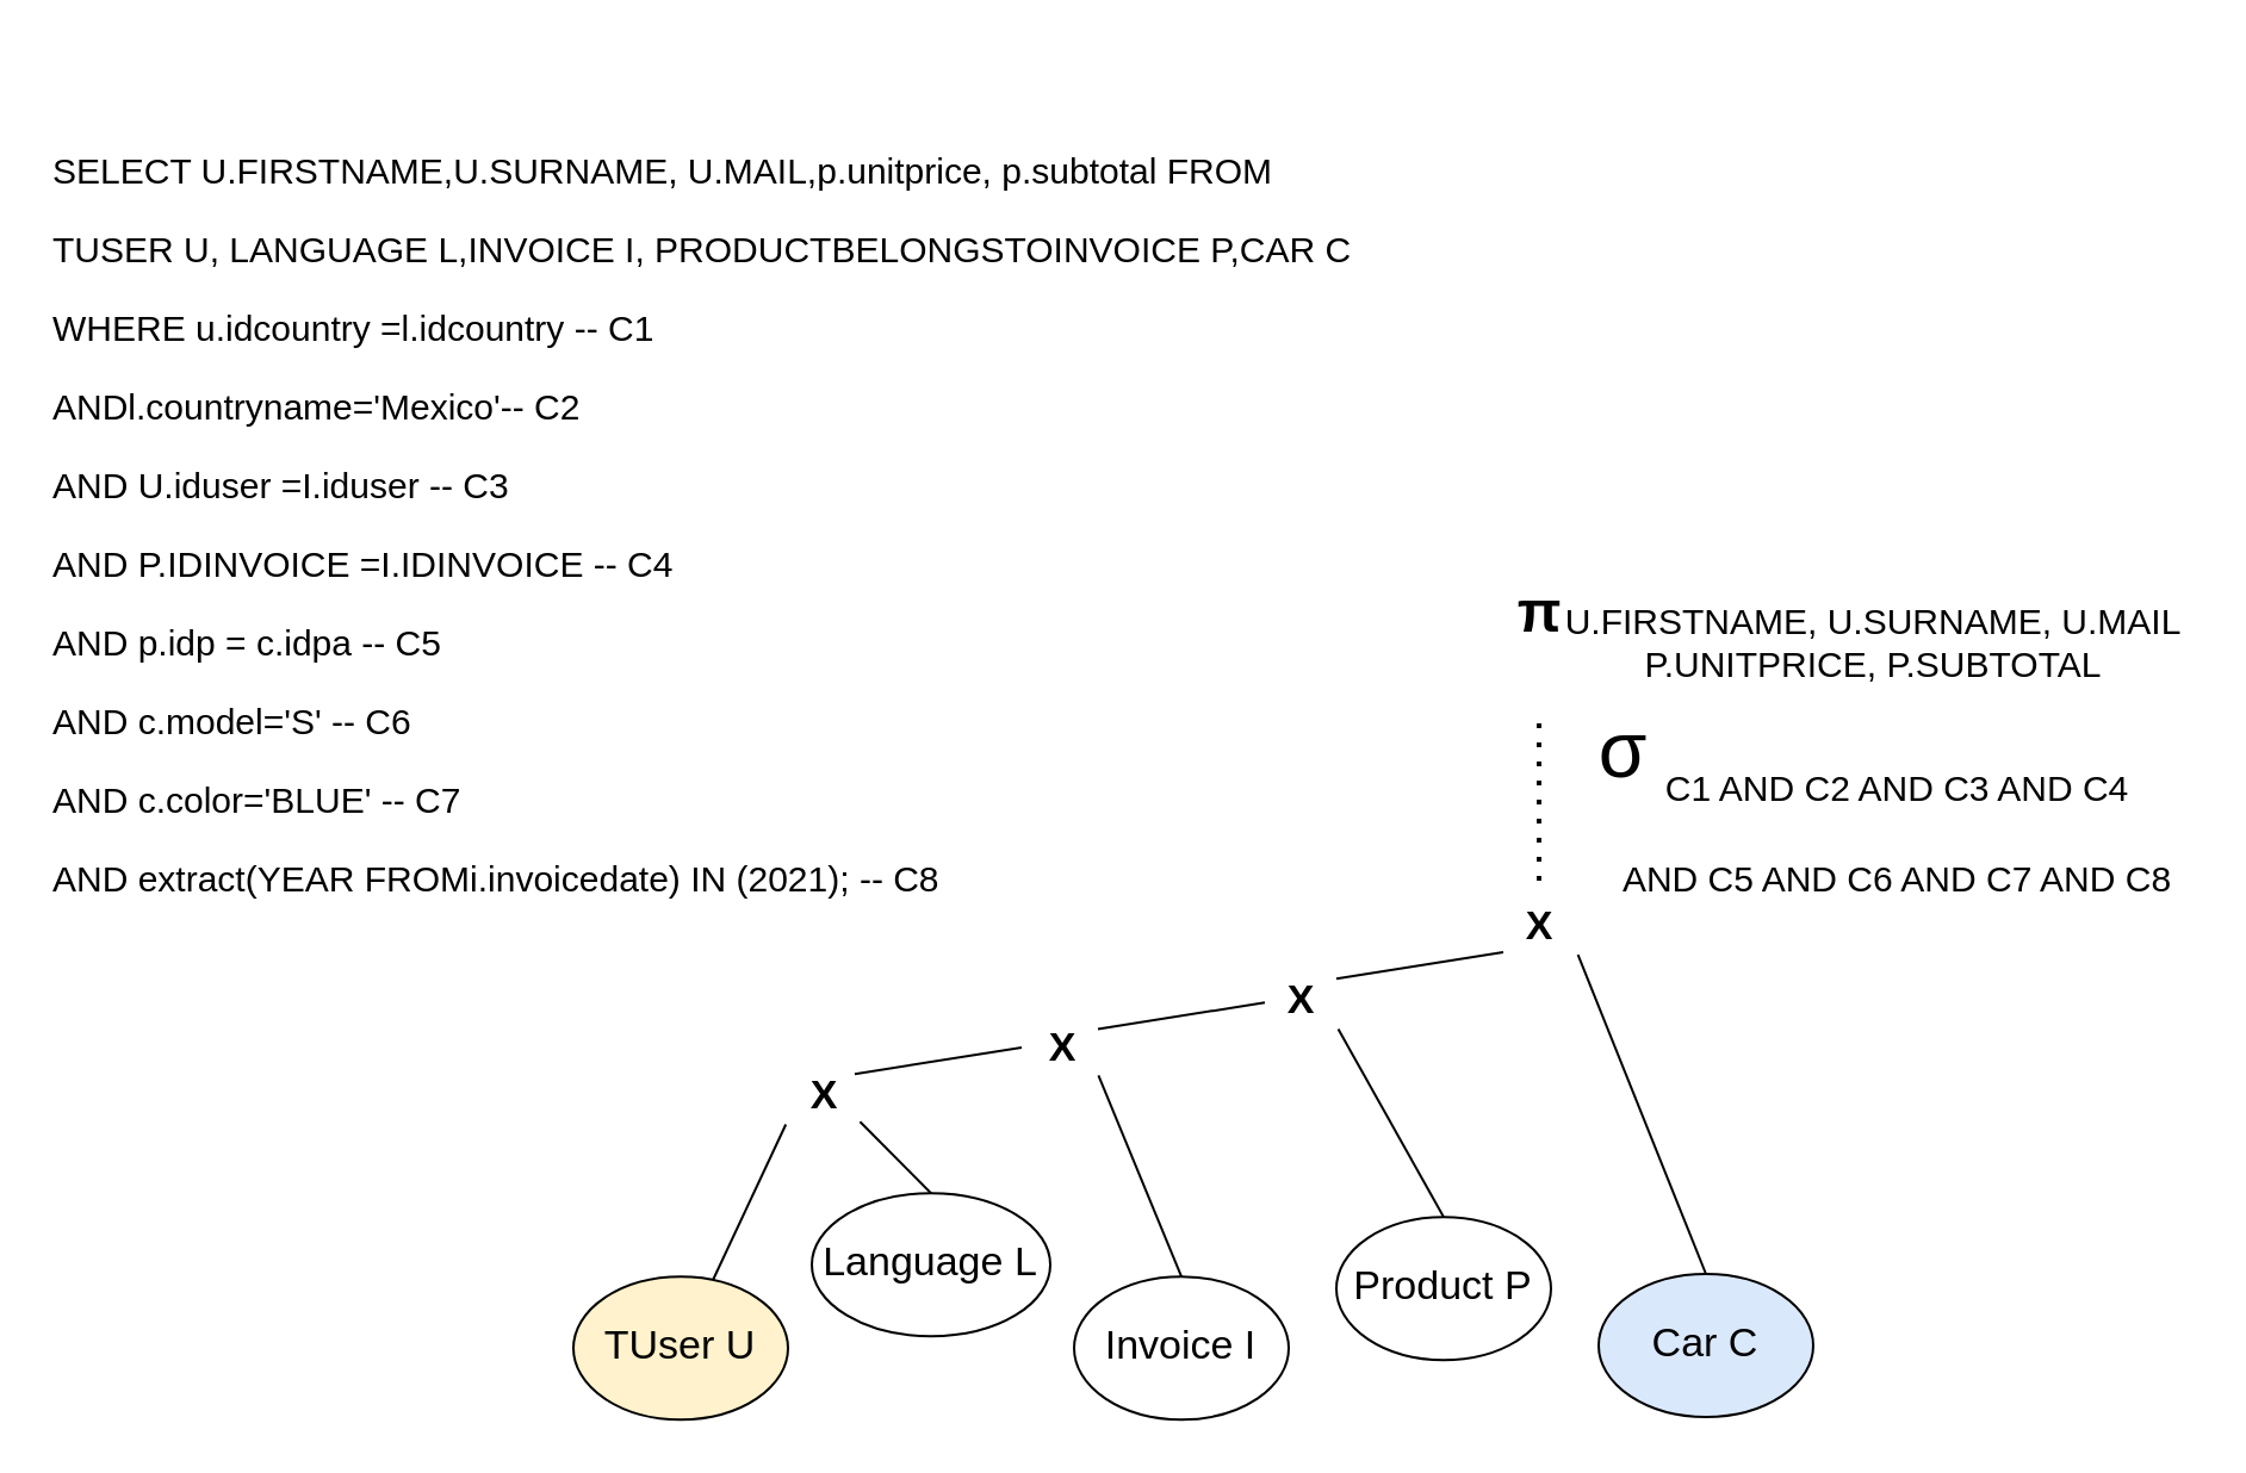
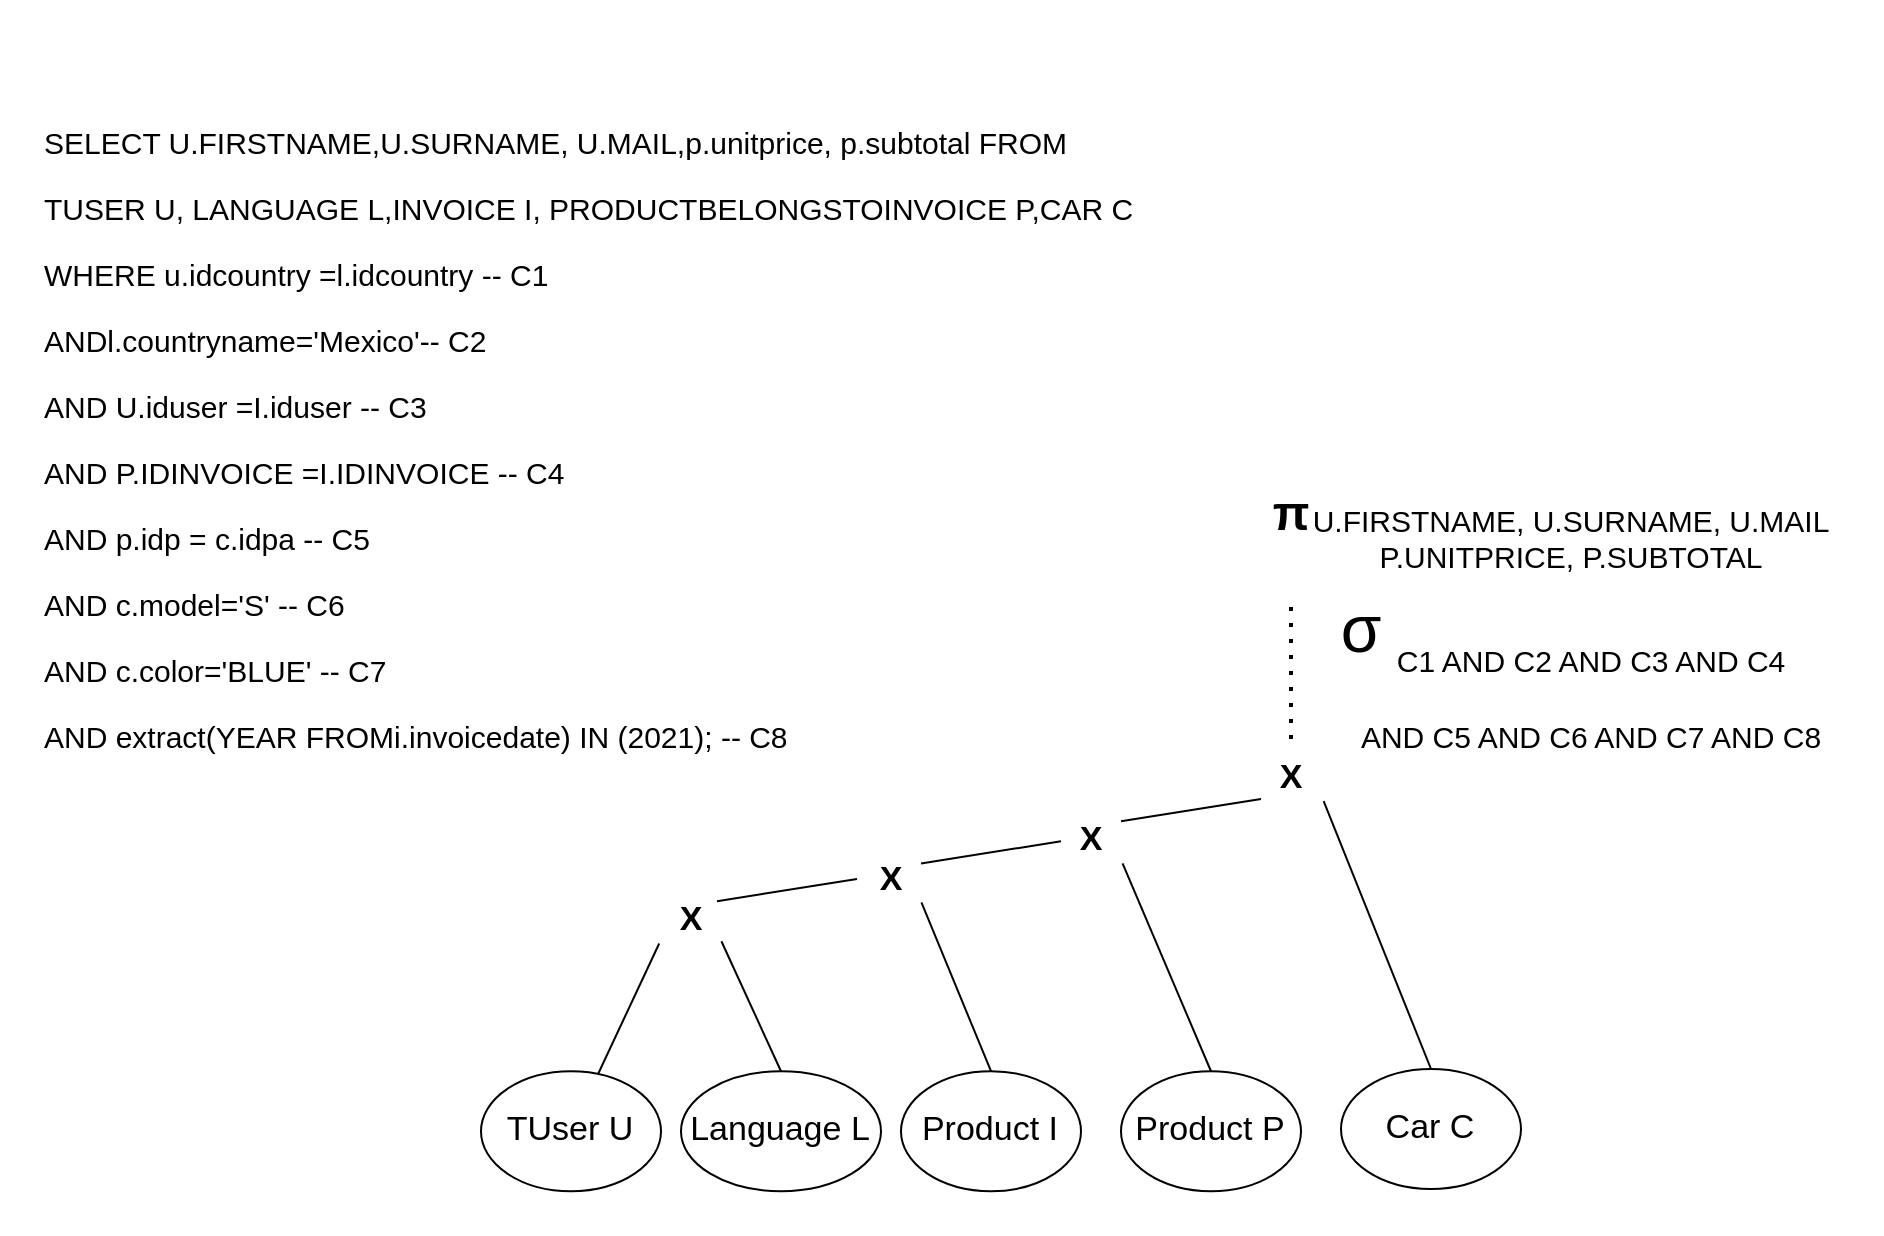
  <mxCell id="0" />
  <mxCell id="1" parent="0" />
  <mxCell id="2" value="&lt;h1 id=&quot;firstHeading&quot; class=&quot;firstHeading mw-first-heading&quot;&gt;&lt;span class=&quot;mw-page-title-main&quot;&gt;π&lt;/span&gt;&lt;/h1&gt;&lt;div&gt;&lt;br&gt;&lt;/div&gt;" style="text;html=1;resizable=0;autosize=1;align=center;verticalAlign=middle;points=[];fillColor=none;strokeColor=none;rounded=0;" parent="1" vertex="1"><mxGeometry x="630" y="229" width="30" height="70" as="geometry" /></mxCell>
  <mxCell id="3" value="" style="endArrow=none;dashed=1;html=1;dashPattern=1 3;strokeWidth=2;rounded=0;" parent="1" target="2" edge="1"><mxGeometry width="50" height="50" relative="1" as="geometry"><mxPoint x="645" y="369" as="sourcePoint" /><mxPoint x="790" y="429" as="targetPoint" /></mxGeometry></mxCell>
  <mxCell id="4" value="&lt;font size=&quot;1&quot;&gt;&lt;b style=&quot;font-size: 17px&quot;&gt;X&lt;/b&gt;&lt;/font&gt;" style="text;html=1;resizable=0;autosize=1;align=center;verticalAlign=middle;points=[];fillColor=none;strokeColor=none;rounded=0;" parent="1" vertex="1"><mxGeometry x="630" y="379" width="30" height="20" as="geometry" /></mxCell>
- <mxCell id="5" value="Car C" style="ellipse;whiteSpace=wrap;html=1;fontSize=17;fillColor=#dae8fc;" parent="1" vertex="1"><mxGeometry x="670" y="534" width="90" height="60" as="geometry" /></mxCell>
+ <mxCell id="5" value="Car C" style="ellipse;whiteSpace=wrap;html=1;fontSize=17;" parent="1" vertex="1"><mxGeometry x="670" y="534" width="90" height="60" as="geometry" /></mxCell>
  <mxCell id="6" value="" style="endArrow=none;html=1;rounded=0;fontSize=17;entryX=1.044;entryY=1.056;entryDx=0;entryDy=0;entryPerimeter=0;exitX=0.5;exitY=0;exitDx=0;exitDy=0;" parent="1" source="5" target="4" edge="1"><mxGeometry width="50" height="50" relative="1" as="geometry"><mxPoint x="700" y="439" as="sourcePoint" /><mxPoint x="750" y="389" as="targetPoint" /></mxGeometry></mxCell>
- <mxCell id="7" value="Product P" style="ellipse;whiteSpace=wrap;html=1;fontSize=17;" parent="1" vertex="1"><mxGeometry x="560" y="510.12" width="90" height="60" as="geometry" /></mxCell>
+ <mxCell id="7" value="Product P" style="ellipse;whiteSpace=wrap;html=1;fontSize=17;" parent="1" vertex="1"><mxGeometry x="560" y="535.12" width="90" height="60" as="geometry" /></mxCell>
  <mxCell id="8" value="" style="endArrow=none;html=1;rounded=0;fontSize=17;exitX=0.5;exitY=0;exitDx=0;exitDy=0;entryX=1.026;entryY=1.056;entryDx=0;entryDy=0;entryPerimeter=0;" parent="1" source="7" target="18" edge="1"><mxGeometry width="50" height="50" relative="1" as="geometry"><mxPoint x="825" y="490.12" as="sourcePoint" /><mxPoint x="700" y="410.12" as="targetPoint" /></mxGeometry></mxCell>
  <mxCell id="9" value="&lt;font size=&quot;1&quot;&gt;&lt;b style=&quot;font-size: 17px&quot;&gt;X&lt;/b&gt;&lt;/font&gt;" style="text;html=1;resizable=0;autosize=1;align=center;verticalAlign=middle;points=[];fillColor=none;strokeColor=none;rounded=0;" parent="1" vertex="1"><mxGeometry x="330" y="450.12" width="30" height="20" as="geometry" /></mxCell>
  <mxCell id="10" value="" style="endArrow=none;html=1;rounded=0;fontSize=17;entryX=-0.03;entryY=1.056;entryDx=0;entryDy=0;entryPerimeter=0;" parent="1" source="11" target="9" edge="1"><mxGeometry width="50" height="50" relative="1" as="geometry"><mxPoint x="605" y="545.12" as="sourcePoint" /><mxPoint x="630" y="440.12" as="targetPoint" /></mxGeometry></mxCell>
- <mxCell id="11" value="TUser U" style="ellipse;whiteSpace=wrap;html=1;fontSize=17;fillColor=#fff2cc;" parent="1" vertex="1"><mxGeometry x="240" y="535.12" width="90" height="60" as="geometry" /></mxCell>
- <mxCell id="12" value="Language L" style="ellipse;whiteSpace=wrap;html=1;fontSize=17;" parent="1" vertex="1"><mxGeometry x="340" y="500.12" width="100" height="60" as="geometry" /></mxCell>
+ <mxCell id="11" value="TUser U" style="ellipse;whiteSpace=wrap;html=1;fontSize=17;" parent="1" vertex="1"><mxGeometry x="240" y="535.12" width="90" height="60" as="geometry" /></mxCell>
+ <mxCell id="12" value="Language L" style="ellipse;whiteSpace=wrap;html=1;fontSize=17;" parent="1" vertex="1"><mxGeometry x="340" y="535.12" width="100" height="60" as="geometry" /></mxCell>
  <mxCell id="13" value="" style="endArrow=none;html=1;rounded=0;fontSize=17;entryX=1.007;entryY=1;entryDx=0;entryDy=0;entryPerimeter=0;exitX=0.5;exitY=0;exitDx=0;exitDy=0;" parent="1" source="12" target="9" edge="1"><mxGeometry width="50" height="50" relative="1" as="geometry"><mxPoint x="336.25" y="545.132" as="sourcePoint" /><mxPoint x="339.1" y="481.24" as="targetPoint" /></mxGeometry></mxCell>
- <mxCell id="14" value="Invoice I" style="ellipse;whiteSpace=wrap;html=1;fontSize=17;" parent="1" vertex="1"><mxGeometry x="450" y="535.12" width="90" height="60" as="geometry" /></mxCell>
+ <mxCell id="14" value="Product I" style="ellipse;whiteSpace=wrap;html=1;fontSize=17;" parent="1" vertex="1"><mxGeometry x="450" y="535.12" width="90" height="60" as="geometry" /></mxCell>
  <mxCell id="15" value="&lt;font size=&quot;1&quot;&gt;&lt;b style=&quot;font-size: 17px&quot;&gt;X&lt;/b&gt;&lt;/font&gt;" style="text;html=1;resizable=0;autosize=1;align=center;verticalAlign=middle;points=[];fillColor=none;strokeColor=none;rounded=0;" parent="1" vertex="1"><mxGeometry x="430" y="430.12" width="30" height="20" as="geometry" /></mxCell>
  <mxCell id="16" value="" style="endArrow=none;html=1;rounded=0;fontSize=17;entryX=-0.067;entryY=0.444;entryDx=0;entryDy=0;entryPerimeter=0;exitX=0.933;exitY=0;exitDx=0;exitDy=0;exitPerimeter=0;" parent="1" source="9" target="15" edge="1"><mxGeometry width="50" height="50" relative="1" as="geometry"><mxPoint x="405" y="545.12" as="sourcePoint" /><mxPoint x="370.21" y="480.12" as="targetPoint" /></mxGeometry></mxCell>
  <mxCell id="17" value="" style="endArrow=none;html=1;rounded=0;fontSize=17;entryX=1.007;entryY=1.028;entryDx=0;entryDy=0;entryPerimeter=0;exitX=0.5;exitY=0;exitDx=0;exitDy=0;" parent="1" source="14" target="15" edge="1"><mxGeometry width="50" height="50" relative="1" as="geometry"><mxPoint x="367.99" y="460.12" as="sourcePoint" /><mxPoint x="437.99" y="449" as="targetPoint" /></mxGeometry></mxCell>
  <mxCell id="18" value="&lt;font size=&quot;1&quot;&gt;&lt;b style=&quot;font-size: 17px&quot;&gt;X&lt;/b&gt;&lt;/font&gt;" style="text;html=1;resizable=0;autosize=1;align=center;verticalAlign=middle;points=[];fillColor=none;strokeColor=none;rounded=0;" parent="1" vertex="1"><mxGeometry x="530" y="410.12" width="30" height="20" as="geometry" /></mxCell>
  <mxCell id="19" value="" style="endArrow=none;html=1;rounded=0;fontSize=17;entryX=-0.067;entryY=0.444;entryDx=0;entryDy=0;entryPerimeter=0;exitX=0.933;exitY=0;exitDx=0;exitDy=0;exitPerimeter=0;" parent="1" edge="1"><mxGeometry width="50" height="50" relative="1" as="geometry"><mxPoint x="460" y="431.24" as="sourcePoint" /><mxPoint x="530" y="420.12" as="targetPoint" /></mxGeometry></mxCell>
  <mxCell id="20" value="" style="endArrow=none;html=1;rounded=0;fontSize=17;entryX=-0.067;entryY=0.444;entryDx=0;entryDy=0;entryPerimeter=0;exitX=0.933;exitY=0;exitDx=0;exitDy=0;exitPerimeter=0;" parent="1" edge="1"><mxGeometry width="50" height="50" relative="1" as="geometry"><mxPoint x="560" y="410.12" as="sourcePoint" /><mxPoint x="630" y="399" as="targetPoint" /></mxGeometry></mxCell>
  <mxCell id="21" value="&lt;span style=&quot;left: 156.433px ; top: 368.569px ; font-size: 32.933px ; font-family: sans-serif ; transform: scalex(1.064)&quot; dir=&quot;ltr&quot;&gt;σ&lt;/span&gt; " style="text;html=1;resizable=0;autosize=1;align=center;verticalAlign=middle;points=[];fillColor=none;strokeColor=none;rounded=0;" parent="1" vertex="1"><mxGeometry x="660" y="299" width="40" height="30" as="geometry" /></mxCell>
  <mxCell id="22" value="&lt;div&gt;&lt;font style=&quot;font-size: 15px&quot;&gt;C1 AND C2 AND C3 AND C4&lt;/font&gt;&lt;/div&gt;&lt;div&gt;&lt;font style=&quot;font-size: 15px&quot;&gt;AND C5 AND C6 AND C7 AND C8&lt;br&gt;&lt;/font&gt;&lt;/div&gt;" style="text;html=1;resizable=0;autosize=1;align=center;verticalAlign=middle;points=[];fillColor=none;strokeColor=none;rounded=0;fontSize=31;" parent="1" vertex="1"><mxGeometry x="670" y="299" width="250" height="90" as="geometry" /></mxCell>
  <mxCell id="23" value="&lt;p style=&quot;font-size: 15px&quot; align=&quot;justify&quot;&gt;&lt;font style=&quot;font-size: 15px&quot;&gt;&lt;span&gt;SELECT U.FIRSTNAME,U.SURNAME, U.MAIL,p.unitprice, p.subtotal FROM&lt;/span&gt;&lt;/font&gt;&lt;/p&gt;&lt;p style=&quot;font-size: 15px&quot; align=&quot;justify&quot;&gt;&lt;font style=&quot;font-size: 15px&quot;&gt;&lt;span&gt;TUSER U, LANGUAGE L,INVOICE I, PRODUCTBELONGSTOINVOICE P,CAR C&lt;/span&gt;&lt;/font&gt;&lt;/p&gt;&lt;p style=&quot;font-size: 15px&quot; align=&quot;justify&quot;&gt;&lt;font style=&quot;font-size: 15px&quot;&gt;&lt;span&gt;WHERE u.idcountry =l.idcountry -- C1 &lt;/span&gt;&lt;/font&gt;&lt;/p&gt;&lt;p style=&quot;font-size: 15px&quot; align=&quot;justify&quot;&gt;&lt;font style=&quot;font-size: 15px&quot;&gt;&lt;span&gt;ANDl.countryname='Mexico'-- C2&lt;br&gt;&lt;/span&gt;&lt;/font&gt;&lt;/p&gt;&lt;p style=&quot;font-size: 15px&quot; align=&quot;justify&quot;&gt;&lt;font style=&quot;font-size: 15px&quot;&gt;&lt;span&gt;AND U.iduser =I.iduser -- C3 &lt;br&gt;&lt;/span&gt;&lt;/font&gt;&lt;/p&gt;&lt;p style=&quot;font-size: 15px&quot; align=&quot;justify&quot;&gt;&lt;font style=&quot;font-size: 15px&quot;&gt;&lt;span&gt;AND P.IDINVOICE =I.IDINVOICE -- C4&lt;br&gt;&lt;/span&gt;&lt;/font&gt;&lt;/p&gt;&lt;p style=&quot;font-size: 15px&quot; align=&quot;justify&quot;&gt;&lt;font style=&quot;font-size: 15px&quot;&gt;&lt;span&gt;AND p.idp = c.idpa -- C5&lt;br&gt;&lt;/span&gt;&lt;/font&gt;&lt;/p&gt;&lt;p style=&quot;font-size: 15px&quot; align=&quot;justify&quot;&gt;&lt;font style=&quot;font-size: 15px&quot;&gt;&lt;span&gt;AND c.model='S' -- C6&lt;br&gt;&lt;/span&gt;&lt;/font&gt;&lt;/p&gt;&lt;p style=&quot;font-size: 15px&quot; align=&quot;justify&quot;&gt;&lt;font style=&quot;font-size: 15px&quot;&gt;&lt;span&gt;AND c.color='BLUE' -- C7&lt;br&gt;&lt;/span&gt;&lt;/font&gt;&lt;/p&gt;&lt;p style=&quot;font-size: 15px&quot; align=&quot;justify&quot;&gt;&lt;font style=&quot;font-size: 15px&quot;&gt;&lt;span&gt;AND extract(YEAR FROMi.&lt;/span&gt;&lt;span&gt;invoicedate&lt;/span&gt;&lt;span&gt;) IN (2021); -- C8&lt;br&gt;&lt;/span&gt;&lt;/font&gt;&lt;/p&gt;" style="text;html=1;resizable=0;autosize=1;align=left;verticalAlign=middle;points=[];fillColor=none;strokeColor=none;rounded=0;fontSize=19;" parent="1" vertex="1"><mxGeometry x="20" y="20.12" width="560" height="400" as="geometry" /></mxCell>
  <mxCell id="24" value="&lt;div style=&quot;font-size: 15px&quot;&gt;&lt;font style=&quot;font-size: 15px&quot;&gt;U.FIRSTNAME, U.SURNAME, U.MAIL&lt;/font&gt;&lt;/div&gt;&lt;div style=&quot;font-size: 15px&quot;&gt;&lt;font style=&quot;font-size: 15px&quot;&gt;P.UNITPRICE, P.SUBTOTAL&lt;/font&gt;&lt;br&gt;&lt;/div&gt;" style="text;html=1;resizable=0;autosize=1;align=center;verticalAlign=middle;points=[];fillColor=none;strokeColor=none;rounded=0;fontSize=31;" parent="1" vertex="1"><mxGeometry x="650" y="229" width="270" height="80" as="geometry" /></mxCell>
